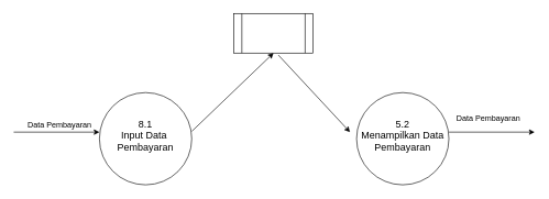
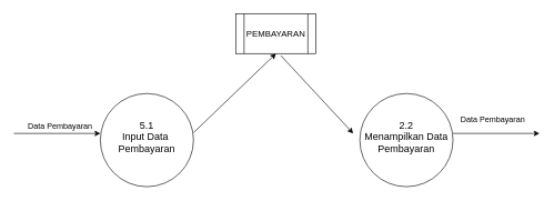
  <mxCell id="0" />
  <mxCell id="1" parent="0" />
  <mxCell id="2" value="" style="ellipse;whiteSpace=wrap;html=1;aspect=fixed;" vertex="1" parent="1"><mxGeometry x="150" y="140" width="140" height="140" as="geometry" /></mxCell>
  <mxCell id="3" value="" style="ellipse;whiteSpace=wrap;html=1;aspect=fixed;" vertex="1" parent="1"><mxGeometry x="540" y="140" width="140" height="140" as="geometry" /></mxCell>
  <mxCell id="4" value="" style="shape=process;whiteSpace=wrap;html=1;backgroundOutline=1;fillColor=#FFFFFF;" vertex="1" parent="1"><mxGeometry x="354" y="20" width="120" height="60" as="geometry" /></mxCell>
  <mxCell id="5" value="" style="endArrow=classic;html=1;exitX=1.002;exitY=0.419;exitDx=0;exitDy=0;exitPerimeter=0;entryX=0.5;entryY=1;entryDx=0;entryDy=0;" edge="1" parent="1" source="2" target="4"><mxGeometry width="50" height="50" relative="1" as="geometry"><mxPoint x="390" y="230" as="sourcePoint" /><mxPoint x="440" y="180" as="targetPoint" /></mxGeometry></mxCell>
  <mxCell id="6" value="" style="endArrow=classic;html=1;exitX=0.562;exitY=1.052;exitDx=0;exitDy=0;exitPerimeter=0;" edge="1" parent="1" source="4"><mxGeometry width="50" height="50" relative="1" as="geometry"><mxPoint x="390" y="230" as="sourcePoint" /><mxPoint x="530" y="200" as="targetPoint" /></mxGeometry></mxCell>
  <mxCell id="7" value="" style="endArrow=classic;html=1;fontSize=14;entryX=0;entryY=0;entryDx=0;entryDy=0;" edge="1" parent="1"><mxGeometry width="50" height="50" relative="1" as="geometry"><mxPoint x="20" y="200" as="sourcePoint" /><mxPoint x="150" y="200" as="targetPoint" /></mxGeometry></mxCell>
  <mxCell id="8" value="" style="endArrow=classic;html=1;fontSize=14;entryX=0;entryY=0;entryDx=0;entryDy=0;" edge="1" parent="1"><mxGeometry width="50" height="50" relative="1" as="geometry"><mxPoint x="680" y="200" as="sourcePoint" /><mxPoint x="810" y="200" as="targetPoint" /></mxGeometry></mxCell>
  <mxCell id="9" value="Data Pembayaran" style="text;html=1;strokeColor=none;fillColor=none;align=center;verticalAlign=middle;whiteSpace=wrap;rounded=0;" vertex="1" parent="1"><mxGeometry x="40" y="180" width="100" height="20" as="geometry" /></mxCell>
- <mxCell id="10" value="8.1&lt;br&gt;Input Data&amp;nbsp;&lt;br&gt;Pembayaran" style="text;html=1;strokeColor=none;fillColor=none;align=center;verticalAlign=middle;whiteSpace=wrap;rounded=0;fontSize=15;" vertex="1" parent="1"><mxGeometry x="150" y="160" width="140" height="90" as="geometry" /></mxCell>
- <mxCell id="11" value="5.2&lt;br&gt;Menampilkan Data Pembayaran" style="text;html=1;strokeColor=none;fillColor=none;align=center;verticalAlign=middle;whiteSpace=wrap;rounded=0;fontSize=15;" vertex="1" parent="1"><mxGeometry x="545" y="165" width="130" height="80" as="geometry" /></mxCell>
+ <mxCell id="10" value="5.1&lt;br&gt;Input Data&amp;nbsp;&lt;br&gt;Pembayaran" style="text;html=1;strokeColor=none;fillColor=none;align=center;verticalAlign=middle;whiteSpace=wrap;rounded=0;fontSize=15;" vertex="1" parent="1"><mxGeometry x="150" y="160" width="140" height="90" as="geometry" /></mxCell>
+ <mxCell id="11" value="2.2&lt;br&gt;Menampilkan Data Pembayaran" style="text;html=1;strokeColor=none;fillColor=none;align=center;verticalAlign=middle;whiteSpace=wrap;rounded=0;fontSize=15;" vertex="1" parent="1"><mxGeometry x="545" y="165" width="130" height="80" as="geometry" /></mxCell>
+ <mxCell id="12" value="PEMBAYARAN" style="text;html=1;strokeColor=none;fillColor=none;align=center;verticalAlign=middle;whiteSpace=wrap;rounded=0;fontSize=13;" vertex="1" parent="1"><mxGeometry x="369" y="35" width="90" height="30" as="geometry" /></mxCell>
  <mxCell id="13" value="Data Pembayaran" style="text;html=1;strokeColor=none;fillColor=none;align=center;verticalAlign=middle;whiteSpace=wrap;rounded=0;" vertex="1" parent="1"><mxGeometry x="690" y="170" width="100" height="20" as="geometry" /></mxCell>
